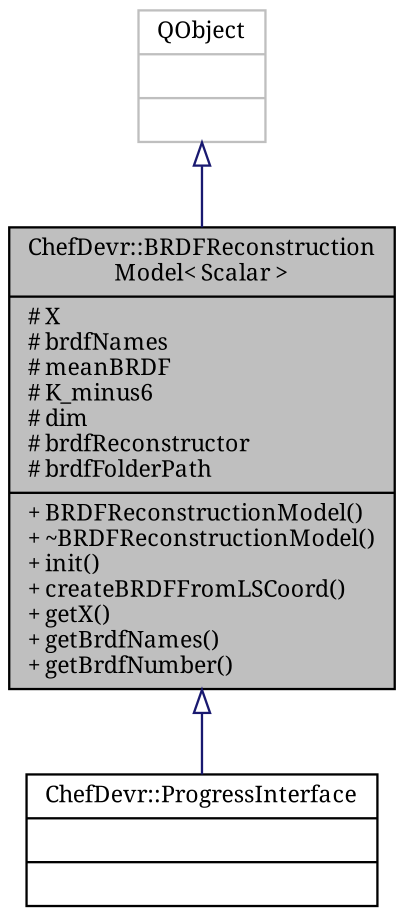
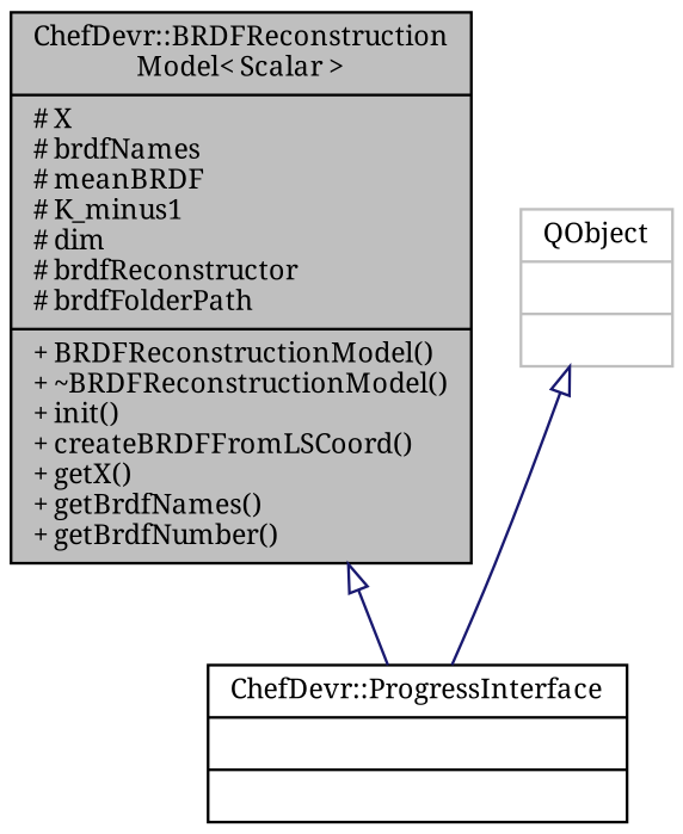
  digraph {
    fontname="Noto Serif"
    node [color=black fillcolor=white fontname="Noto Serif" fontsize=10 shape=record style=filled]
    edge [arrowtail=onormal color=midnightblue dir=back fontname="Noto Serif" fontsize=10 labelfontname=FreeSans labelfontsize=10 style=solid]
-   n1 [fillcolor=grey75 fontcolor=black height=0.2 label="{ChefDevr::BRDFReconstruction\lModel\< Scalar \>\n|# X\l# brdfNames\l# meanBRDF\l# K_minus6\l# dim\l# brdfReconstructor\l# brdfFolderPath\l|+ BRDFReconstructionModel()\l+ ~BRDFReconstructionModel()\l+ init()\l+ createBRDFFromLSCoord()\l+ getX()\l+ getBrdfNames()\l+ getBrdfNumber()\l}" width=0.4]
+   n1 [fillcolor=grey75 fontcolor=black height=0.2 label="{ChefDevr::BRDFReconstruction\lModel\< Scalar \>\n|# X\l# brdfNames\l# meanBRDF\l# K_minus1\l# dim\l# brdfReconstructor\l# brdfFolderPath\l|+ BRDFReconstructionModel()\l+ ~BRDFReconstructionModel()\l+ init()\l+ createBRDFFromLSCoord()\l+ getX()\l+ getBrdfNames()\l+ getBrdfNumber()\l}" width=0.4]
    n2 [height=0.2 label="{ChefDevr::ProgressInterface\n||}" width=0.4]
    n3 [color=grey75 height=0.2 label="{QObject\n||}" width=0.4]
    n1 -> n2
-   n3 -> n1
+   n3 -> n2
  }
